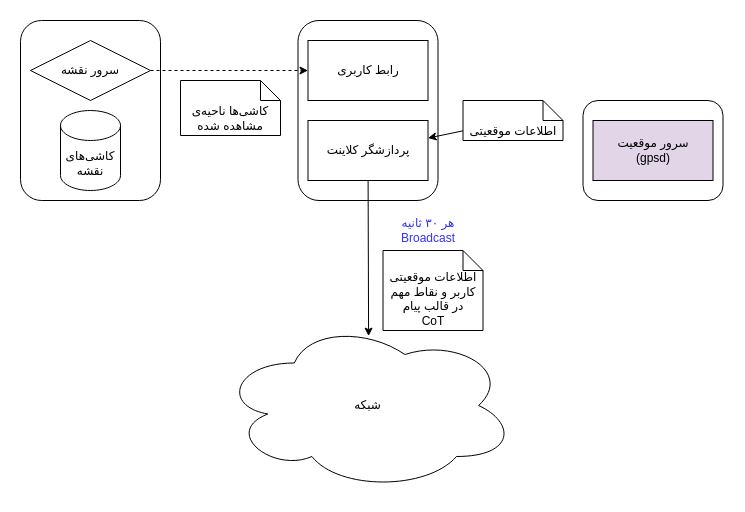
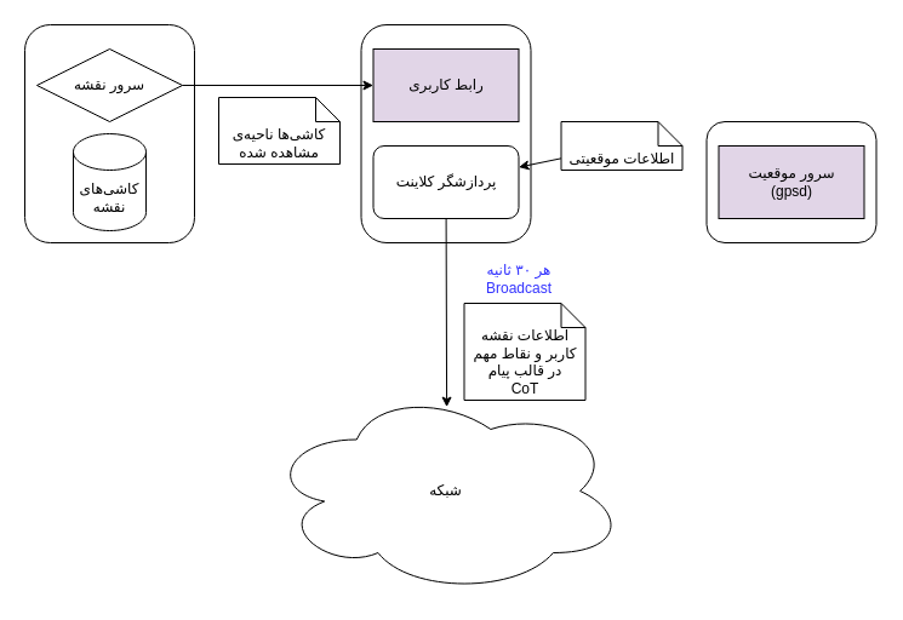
  <mxCell id="0" />
  <mxCell id="1" parent="0" />
  <mxCell id="2" value="" style="rounded=1;whiteSpace=wrap;html=1;" vertex="1" parent="1"><mxGeometry x="582.5" y="100" width="140" height="100" as="geometry" /></mxCell>
  <mxCell id="3" value="" style="rounded=1;whiteSpace=wrap;html=1;" vertex="1" parent="1"><mxGeometry x="297.5" y="20" width="140" height="180" as="geometry" /></mxCell>
  <mxCell id="4" value="" style="rounded=1;whiteSpace=wrap;html=1;" vertex="1" parent="1"><mxGeometry x="20" y="20" width="140" height="180" as="geometry" /></mxCell>
  <mxCell id="5" value="سرور نقشه" style="rhombus;whiteSpace=wrap;html=1;" vertex="1" parent="1"><mxGeometry x="30" y="40" width="120" height="60" as="geometry" /></mxCell>
- <mxCell id="6" value="رابط کاربری" style="rounded=0;whiteSpace=wrap;html=1;" vertex="1" parent="1"><mxGeometry x="307.5" y="40" width="120" height="60" as="geometry" /></mxCell>
- <mxCell id="7" value="پردازشگر کلاینت" style="rounded=0;whiteSpace=wrap;html=1;" vertex="1" parent="1"><mxGeometry x="307.5" y="120" width="120" height="60" as="geometry" /></mxCell>
+ <mxCell id="6" value="رابط کاربری" style="rounded=0;whiteSpace=wrap;html=1;fillColor=#e1d5e7;" vertex="1" parent="1"><mxGeometry x="307.5" y="40" width="120" height="60" as="geometry" /></mxCell>
+ <mxCell id="7" value="پردازشگر کلاینت" style="whiteSpace=wrap;html=1;rounded=1;" vertex="1" parent="1"><mxGeometry x="307.5" y="120" width="120" height="60" as="geometry" /></mxCell>
  <mxCell id="8" value="&lt;div&gt;سرور موقعیت&lt;br&gt;&lt;/div&gt;&lt;div&gt;(gpsd)&lt;/div&gt;" style="rounded=0;whiteSpace=wrap;html=1;fillColor=#e1d5e7;" vertex="1" parent="1"><mxGeometry x="592.5" y="120" width="120" height="60" as="geometry" /></mxCell>
  <mxCell id="9" value="کاشی‌های نقشه" style="shape=cylinder3;whiteSpace=wrap;html=1;boundedLbl=1;backgroundOutline=1;size=15;" vertex="1" parent="1"><mxGeometry x="60" y="110" width="60" height="80" as="geometry" /></mxCell>
- <mxCell id="10" value="" style="endArrow=classic;startArrow=none;html=1;rounded=0;exitX=1;exitY=0.5;exitDx=0;exitDy=0;entryX=0;entryY=0.5;entryDx=0;entryDy=0;startFill=0;dashed=1;" edge="1" parent="1" source="5" target="6"><mxGeometry width="50" height="50" relative="1" as="geometry"><mxPoint x="160" y="110" as="sourcePoint" /><mxPoint x="210" y="60" as="targetPoint" /></mxGeometry></mxCell>
+ <mxCell id="10" value="" style="endArrow=classic;startArrow=none;html=1;rounded=0;exitX=1;exitY=0.5;exitDx=0;exitDy=0;entryX=0;entryY=0.5;entryDx=0;entryDy=0;startFill=0;" edge="1" parent="1" source="5" target="6"><mxGeometry width="50" height="50" relative="1" as="geometry"><mxPoint x="160" y="110" as="sourcePoint" /><mxPoint x="210" y="60" as="targetPoint" /></mxGeometry></mxCell>
  <mxCell id="11" value="" style="endArrow=none;startArrow=classic;html=1;rounded=0;endFill=0;" edge="1" parent="1" source="7" target="16"><mxGeometry width="50" height="50" relative="1" as="geometry"><mxPoint x="462.5" y="180" as="sourcePoint" /><mxPoint x="512.5" y="130" as="targetPoint" /></mxGeometry></mxCell>
  <mxCell id="12" value="شبکه‌" style="ellipse;shape=cloud;whiteSpace=wrap;html=1;" vertex="1" parent="1"><mxGeometry x="220" y="320" width="295" height="170" as="geometry" /></mxCell>
  <mxCell id="13" value="" style="endArrow=classic;html=1;rounded=0;entryX=0.502;entryY=0.092;entryDx=0;entryDy=0;entryPerimeter=0;" edge="1" parent="1" source="7" target="12"><mxGeometry width="50" height="50" relative="1" as="geometry"><mxPoint x="362.5" y="220" as="sourcePoint" /><mxPoint x="412.5" y="170" as="targetPoint" /></mxGeometry></mxCell>
- <mxCell id="14" value="&lt;div&gt;اطلاعات موقعیتی کاربر و نقاط مهم در قالب پیام &lt;br&gt;&lt;/div&gt;&lt;div&gt;CoT&lt;br&gt;&lt;/div&gt;" style="shape=note;size=20;whiteSpace=wrap;html=1;align=center;verticalAlign=bottom;" vertex="1" parent="1"><mxGeometry x="382.5" y="250" width="100" height="80" as="geometry" /></mxCell>
+ <mxCell id="14" value="&lt;div&gt;اطلاعات نقشه کاربر و نقاط مهم در قالب پیام &lt;br&gt;&lt;/div&gt;&lt;div&gt;CoT&lt;br&gt;&lt;/div&gt;" style="shape=note;size=20;whiteSpace=wrap;html=1;align=center;verticalAlign=bottom;" vertex="1" parent="1"><mxGeometry x="382.5" y="250" width="100" height="80" as="geometry" /></mxCell>
  <mxCell id="15" value="&lt;div&gt;هر ۳۰ ثانیه&lt;/div&gt;&lt;div&gt;Broadcast&lt;br&gt;&lt;/div&gt;" style="text;html=1;align=center;verticalAlign=middle;whiteSpace=wrap;rounded=0;fontColor=#3333FF;" vertex="1" parent="1"><mxGeometry x="392.5" y="210" width="70" height="40" as="geometry" /></mxCell>
  <mxCell id="16" value="اطلاعات موقعیتی" style="shape=note;size=20;whiteSpace=wrap;html=1;align=center;verticalAlign=bottom;" vertex="1" parent="1"><mxGeometry x="462.5" y="100" width="100" height="40" as="geometry" /></mxCell>
  <mxCell id="17" value="کاشی‌ها ناحیه‌ی مشاهده شده" style="shape=note;size=20;whiteSpace=wrap;html=1;align=center;verticalAlign=bottom;" vertex="1" parent="1"><mxGeometry x="180" y="80" width="100" height="55" as="geometry" /></mxCell>
